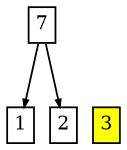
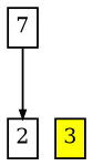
  digraph {
    nodesep=0.12
    ranksep=0.5
    node [fontsize=10.5 margin="0.05,0.05" shape=box]
    edge [arrowsize=0.4 fontsize=10.5]
-   n1 [height=0.02 label=1 width=0.02]
    n2 [height=0.02 label=2 width=0.02]
    n3 [fillcolor=yellow height=0.02 label=3 style=filled width=0.02]
    n4 [height=0.02 label=7 width=0.02]
    subgraph sub_1 {
      rank=same
-     n1
      n2
      n3
    }
-   n4 -> n1
    n4 -> n2
  }
